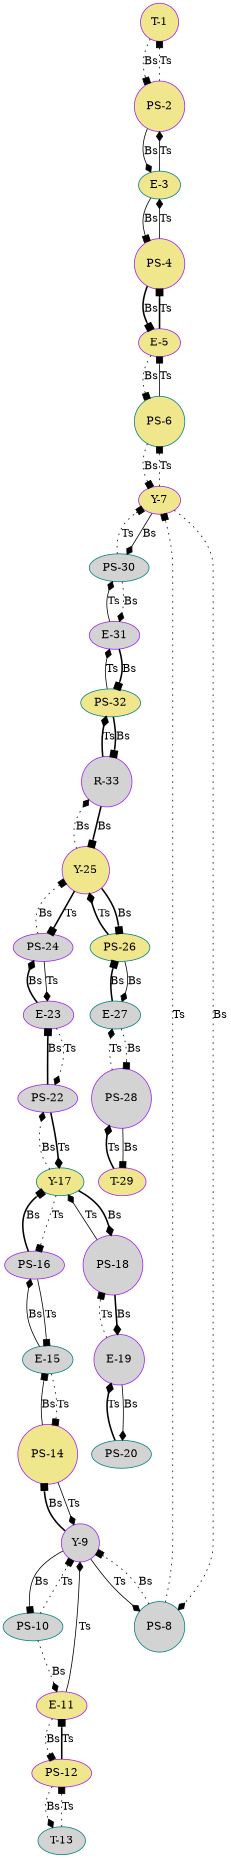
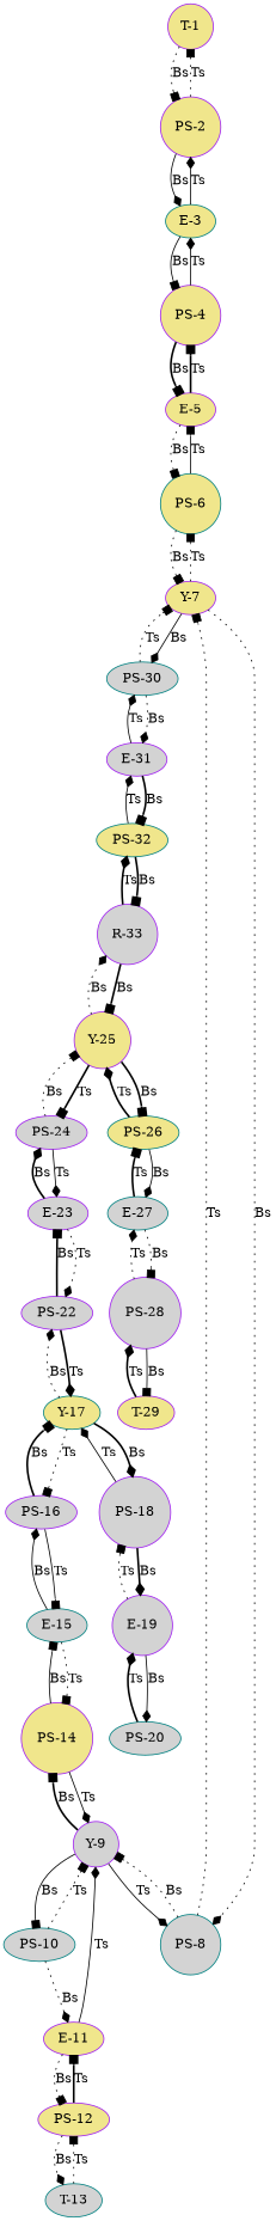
  digraph {
    node [color=purple fillcolor=lightgrey shape=ellipse style=filled]
    edge [arrowhead=box style=dotted]
    n1 [fillcolor=khaki label="T-1" shape=circle]
    n2 [fillcolor=khaki label="PS-2" shape=circle]
    n3 [color=teal fillcolor=khaki label="E-3"]
    n4 [fillcolor=khaki label="PS-4" shape=circle]
    n5 [fillcolor=khaki label="E-5"]
    n6 [color=teal fillcolor=khaki label="PS-6" shape=circle]
    n7 [fillcolor=khaki label="Y-7"]
    n8 [color=teal label="PS-8" shape=circle]
    n9 [color=teal label="PS-30"]
    n10 [label="Y-9" shape=circle]
    n11 [label="E-31"]
    n12 [fillcolor=khaki label="PS-14" shape=circle]
    n13 [color=teal label="PS-10"]
    n14 [color=teal label="E-15"]
    n15 [fillcolor=khaki label="E-11"]
    n16 [fillcolor=khaki label="PS-12"]
    n17 [color=teal label="T-13"]
    n18 [label="PS-16"]
    n19 [color=teal fillcolor=khaki label="Y-17"]
    n20 [label="PS-22"]
    n21 [label="PS-18" shape=circle]
    n22 [label="E-23"]
    n23 [label="E-19" shape=circle]
    n24 [color=teal label="PS-20"]
    n25 [label="PS-24"]
    n26 [fillcolor=khaki label="Y-25" shape=circle]
    n27 [label="R-33" shape=circle]
    n28 [color=teal fillcolor=khaki label="PS-26"]
    n29 [color=teal fillcolor=khaki label="PS-32"]
    n30 [color=teal label="E-27"]
    n31 [label="PS-28" shape=circle]
    n32 [fillcolor=khaki label="T-29"]
    n1 -> n2 [label=Bs]
    n2 -> n1 [label=Ts]
    n2 -> n3 [arrowhead=diamond label=Bs style=solid]
    n3 -> n2 [arrowhead=diamond label=Ts style=solid]
    n3 -> n4 [label=Bs style=solid]
    n4 -> n3 [arrowhead=diamond label=Ts style=solid]
    n4 -> n5 [label=Bs style=bold]
    n5 -> n4 [label=Ts style=bold]
    n5 -> n6 [label=Bs]
    n6 -> n5 [label=Ts style=solid]
    n6 -> n7 [label=Bs]
    n7 -> n6 [label=Ts]
    n7 -> n8 [arrowhead=diamond label=Bs]
    n7 -> n9 [arrowhead=diamond label=Bs style=solid]
    n8 -> n7 [label=Ts]
    n8 -> n10 [label=Bs]
    n9 -> n7 [label=Ts]
    n9 -> n11 [arrowhead=diamond label=Bs]
    n10 -> n8 [arrowhead=diamond label=Ts style=solid]
    n10 -> n12 [label=Bs style=bold]
    n10 -> n13 [label=Bs style=solid]
    n11 -> n9 [arrowhead=diamond label=Ts style=solid]
    n11 -> n29 [label=Bs style=bold]
    n12 -> n10 [arrowhead=diamond label=Ts style=solid]
    n12 -> n14 [label=Bs style=solid]
    n13 -> n10 [label=Ts]
    n13 -> n15 [arrowhead=diamond label=Bs]
    n14 -> n12 [label=Ts]
    n14 -> n18 [arrowhead=diamond label=Bs style=solid]
    n15 -> n10 [arrowhead=diamond label=Ts style=solid]
    n15 -> n16 [label=Bs]
    n16 -> n15 [label=Ts style=bold]
    n16 -> n17 [arrowhead=diamond label=Bs]
    n17 -> n16 [label=Ts]
    n18 -> n14 [label=Ts style=solid]
    n18 -> n19 [label=Bs style=bold]
    n19 -> n18 [label=Ts]
    n19 -> n20 [arrowhead=diamond label=Bs]
    n19 -> n21 [arrowhead=diamond label=Bs style=bold]
    n20 -> n19 [arrowhead=diamond label=Ts style=bold]
    n20 -> n22 [label=Bs style=bold]
    n21 -> n19 [arrowhead=diamond label=Ts style=solid]
    n21 -> n23 [arrowhead=diamond label=Bs style=bold]
    n22 -> n20 [arrowhead=diamond label=Ts]
    n22 -> n25 [arrowhead=diamond label=Bs style=bold]
    n23 -> n21 [label=Ts]
    n23 -> n24 [arrowhead=diamond label=Bs style=solid]
    n24 -> n23 [arrowhead=diamond label=Ts style=bold]
    n25 -> n22 [arrowhead=diamond label=Ts style=solid]
    n25 -> n26 [label=Bs]
    n26 -> n25 [label=Ts style=bold]
    n26 -> n27 [arrowhead=diamond label=Bs]
    n26 -> n28 [label=Bs style=bold]
    n27 -> n26 [label=Bs style=bold]
    n27 -> n29 [arrowhead=diamond label=Ts style=bold]
    n28 -> n26 [arrowhead=diamond label=Ts style=bold]
    n28 -> n30 [arrowhead=diamond label=Bs style=solid]
    n29 -> n11 [arrowhead=diamond label=Ts style=solid]
    n29 -> n27 [label=Bs style=bold]
-   n30 -> n28 [label=Bs style=bold]
+   n30 -> n28 [label=Ts style=bold]
    n30 -> n31 [label=Bs]
    n31 -> n30 [arrowhead=diamond label=Ts]
    n31 -> n32 [label=Bs style=solid]
    n32 -> n31 [arrowhead=diamond label=Ts style=bold]
  }
